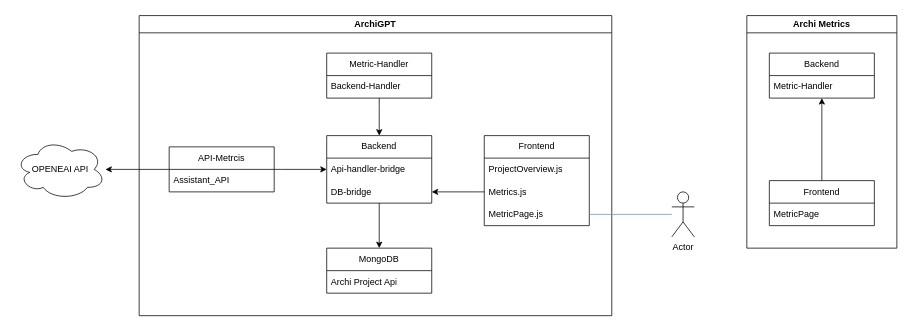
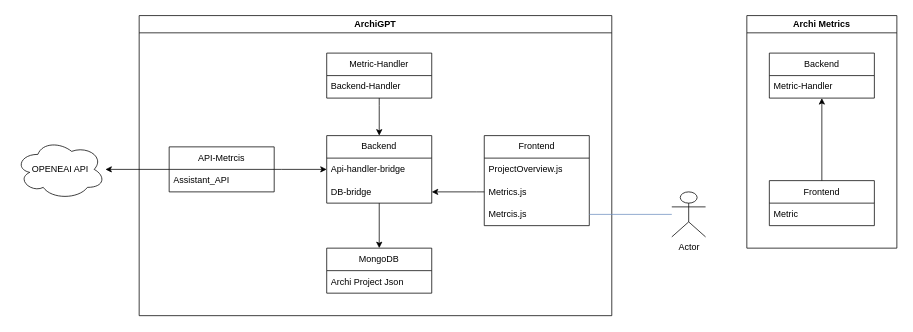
  <mxCell id="0" />
  <mxCell id="1" parent="0" />
  <mxCell id="2" value="ArchiGPT" style="swimlane;whiteSpace=wrap;html=1;" parent="1" vertex="1"><mxGeometry x="185" y="20" width="630" height="400" as="geometry" /></mxCell>
  <mxCell id="3" value="MongoDB" style="swimlane;fontStyle=0;childLayout=stackLayout;horizontal=1;startSize=30;horizontalStack=0;resizeParent=1;resizeParentMax=0;resizeLast=0;collapsible=1;marginBottom=0;whiteSpace=wrap;html=1;" parent="2" vertex="1"><mxGeometry x="250" y="310" width="140" height="60" as="geometry" /></mxCell>
- <mxCell id="4" value="Archi Project Api" style="text;strokeColor=none;fillColor=none;align=left;verticalAlign=middle;spacingLeft=4;spacingRight=4;overflow=hidden;points=[[0,0.5],[1,0.5]];portConstraint=eastwest;rotatable=0;whiteSpace=wrap;html=1;" parent="3" vertex="1"><mxGeometry y="30" width="140" height="30" as="geometry" /></mxCell>
+ <mxCell id="4" value="Archi Project Json" style="text;strokeColor=none;fillColor=none;align=left;verticalAlign=middle;spacingLeft=4;spacingRight=4;overflow=hidden;points=[[0,0.5],[1,0.5]];portConstraint=eastwest;rotatable=0;whiteSpace=wrap;html=1;" parent="3" vertex="1"><mxGeometry y="30" width="140" height="30" as="geometry" /></mxCell>
  <mxCell id="5" value="Frontend" style="swimlane;fontStyle=0;childLayout=stackLayout;horizontal=1;startSize=30;horizontalStack=0;resizeParent=1;resizeParentMax=0;resizeLast=0;collapsible=1;marginBottom=0;whiteSpace=wrap;html=1;" parent="2" vertex="1"><mxGeometry x="460" y="160" width="140" height="120" as="geometry" /></mxCell>
  <mxCell id="6" value="&lt;div&gt;ProjectOverview.js&lt;/div&gt;" style="text;strokeColor=none;fillColor=none;align=left;verticalAlign=middle;spacingLeft=4;spacingRight=4;overflow=hidden;points=[[0,0.5],[1,0.5]];portConstraint=eastwest;rotatable=0;whiteSpace=wrap;html=1;" parent="5" vertex="1"><mxGeometry y="30" width="140" height="30" as="geometry" /></mxCell>
  <mxCell id="7" value="&lt;div&gt;Metrics.js&lt;/div&gt;" style="text;strokeColor=none;fillColor=none;align=left;verticalAlign=middle;spacingLeft=4;spacingRight=4;overflow=hidden;points=[[0,0.5],[1,0.5]];portConstraint=eastwest;rotatable=0;whiteSpace=wrap;html=1;" parent="5" vertex="1"><mxGeometry y="60" width="140" height="30" as="geometry" /></mxCell>
- <mxCell id="8" value="&lt;div&gt;MetricPage.js&lt;/div&gt;" style="text;strokeColor=none;fillColor=none;align=left;verticalAlign=middle;spacingLeft=4;spacingRight=4;overflow=hidden;points=[[0,0.5],[1,0.5]];portConstraint=eastwest;rotatable=0;whiteSpace=wrap;html=1;" parent="5" vertex="1"><mxGeometry y="90" width="140" height="30" as="geometry" /></mxCell>
+ <mxCell id="8" value="&lt;div&gt;Metrcis.js&lt;/div&gt;" style="text;strokeColor=none;fillColor=none;align=left;verticalAlign=middle;spacingLeft=4;spacingRight=4;overflow=hidden;points=[[0,0.5],[1,0.5]];portConstraint=eastwest;rotatable=0;whiteSpace=wrap;html=1;" parent="5" vertex="1"><mxGeometry y="90" width="140" height="30" as="geometry" /></mxCell>
  <mxCell id="9" value="API-Metrcis" style="swimlane;fontStyle=0;childLayout=stackLayout;horizontal=1;startSize=30;horizontalStack=0;resizeParent=1;resizeParentMax=0;resizeLast=0;collapsible=1;marginBottom=0;whiteSpace=wrap;html=1;" parent="2" vertex="1"><mxGeometry x="40" y="175" width="140" height="60" as="geometry" /></mxCell>
  <mxCell id="10" value="Assistant_API" style="text;strokeColor=none;fillColor=none;align=left;verticalAlign=middle;spacingLeft=4;spacingRight=4;overflow=hidden;points=[[0,0.5],[1,0.5]];portConstraint=eastwest;rotatable=0;whiteSpace=wrap;html=1;" parent="9" vertex="1"><mxGeometry y="30" width="140" height="30" as="geometry" /></mxCell>
  <mxCell id="11" value="Metric-Handler" style="swimlane;fontStyle=0;childLayout=stackLayout;horizontal=1;startSize=30;horizontalStack=0;resizeParent=1;resizeParentMax=0;resizeLast=0;collapsible=1;marginBottom=0;whiteSpace=wrap;html=1;" parent="2" vertex="1"><mxGeometry x="250" y="50" width="140" height="60" as="geometry" /></mxCell>
  <mxCell id="12" value="Backend-Handler" style="text;strokeColor=none;fillColor=none;align=left;verticalAlign=middle;spacingLeft=4;spacingRight=4;overflow=hidden;points=[[0,0.5],[1,0.5]];portConstraint=eastwest;rotatable=0;whiteSpace=wrap;html=1;" parent="11" vertex="1"><mxGeometry y="30" width="140" height="30" as="geometry" /></mxCell>
  <mxCell id="13" style="edgeStyle=orthogonalEdgeStyle;rounded=0;orthogonalLoop=1;jettySize=auto;html=1;entryX=0.5;entryY=0;entryDx=0;entryDy=0;" parent="2" source="14" target="3" edge="1"><mxGeometry relative="1" as="geometry" /></mxCell>
  <mxCell id="14" value="Backend" style="swimlane;fontStyle=0;childLayout=stackLayout;horizontal=1;startSize=30;horizontalStack=0;resizeParent=1;resizeParentMax=0;resizeLast=0;collapsible=1;marginBottom=0;whiteSpace=wrap;html=1;" parent="2" vertex="1"><mxGeometry x="250" y="160" width="140" height="90" as="geometry" /></mxCell>
  <mxCell id="15" value="&lt;div&gt;Api-handler-bridge&lt;/div&gt;" style="text;strokeColor=none;fillColor=none;align=left;verticalAlign=middle;spacingLeft=4;spacingRight=4;overflow=hidden;points=[[0,0.5],[1,0.5]];portConstraint=eastwest;rotatable=0;whiteSpace=wrap;html=1;" parent="14" vertex="1"><mxGeometry y="30" width="140" height="30" as="geometry" /></mxCell>
  <mxCell id="16" value="&lt;div&gt;DB-bridge&lt;/div&gt;" style="text;strokeColor=none;fillColor=none;align=left;verticalAlign=middle;spacingLeft=4;spacingRight=4;overflow=hidden;points=[[0,0.5],[1,0.5]];portConstraint=eastwest;rotatable=0;whiteSpace=wrap;html=1;" parent="14" vertex="1"><mxGeometry y="60" width="140" height="30" as="geometry" /></mxCell>
  <mxCell id="17" style="edgeStyle=orthogonalEdgeStyle;rounded=0;orthogonalLoop=1;jettySize=auto;html=1;" parent="2" source="10" target="15" edge="1"><mxGeometry relative="1" as="geometry"><Array as="points"><mxPoint x="190" y="205" /><mxPoint x="190" y="205" /></Array></mxGeometry></mxCell>
  <mxCell id="18" style="edgeStyle=orthogonalEdgeStyle;rounded=0;orthogonalLoop=1;jettySize=auto;html=1;entryX=0.5;entryY=0;entryDx=0;entryDy=0;" parent="2" source="12" target="14" edge="1"><mxGeometry relative="1" as="geometry"><Array as="points"><mxPoint x="320" y="120" /><mxPoint x="320" y="120" /></Array></mxGeometry></mxCell>
  <mxCell id="19" style="edgeStyle=orthogonalEdgeStyle;rounded=0;orthogonalLoop=1;jettySize=auto;html=1;entryX=1;entryY=0.5;entryDx=0;entryDy=0;exitX=0;exitY=0.5;exitDx=0;exitDy=0;" parent="2" source="7" target="16" edge="1"><mxGeometry relative="1" as="geometry"><Array as="points"><mxPoint x="450" y="235" /><mxPoint x="450" y="235" /></Array></mxGeometry></mxCell>
  <mxCell id="20" value="Archi Metrics" style="swimlane;whiteSpace=wrap;html=1;" parent="1" vertex="1"><mxGeometry x="995" y="20" width="200" height="310" as="geometry" /></mxCell>
  <mxCell id="21" value="Backend" style="swimlane;fontStyle=0;childLayout=stackLayout;horizontal=1;startSize=30;horizontalStack=0;resizeParent=1;resizeParentMax=0;resizeLast=0;collapsible=1;marginBottom=0;whiteSpace=wrap;html=1;" parent="20" vertex="1"><mxGeometry x="30" y="50" width="140" height="60" as="geometry" /></mxCell>
  <mxCell id="22" value="Metric-Handler" style="text;strokeColor=none;fillColor=none;align=left;verticalAlign=middle;spacingLeft=4;spacingRight=4;overflow=hidden;points=[[0,0.5],[1,0.5]];portConstraint=eastwest;rotatable=0;whiteSpace=wrap;html=1;" parent="21" vertex="1"><mxGeometry y="30" width="140" height="30" as="geometry" /></mxCell>
  <mxCell id="23" value="Frontend" style="swimlane;fontStyle=0;childLayout=stackLayout;horizontal=1;startSize=30;horizontalStack=0;resizeParent=1;resizeParentMax=0;resizeLast=0;collapsible=1;marginBottom=0;whiteSpace=wrap;html=1;" parent="20" vertex="1"><mxGeometry x="30" y="220" width="140" height="60" as="geometry" /></mxCell>
- <mxCell id="24" value="MetricPage" style="text;strokeColor=none;fillColor=none;align=left;verticalAlign=middle;spacingLeft=4;spacingRight=4;overflow=hidden;points=[[0,0.5],[1,0.5]];portConstraint=eastwest;rotatable=0;whiteSpace=wrap;html=1;" parent="23" vertex="1"><mxGeometry y="30" width="140" height="30" as="geometry" /></mxCell>
+ <mxCell id="24" value="Metric" style="text;strokeColor=none;fillColor=none;align=left;verticalAlign=middle;spacingLeft=4;spacingRight=4;overflow=hidden;points=[[0,0.5],[1,0.5]];portConstraint=eastwest;rotatable=0;whiteSpace=wrap;html=1;" parent="23" vertex="1"><mxGeometry y="30" width="140" height="30" as="geometry" /></mxCell>
  <mxCell id="25" style="edgeStyle=orthogonalEdgeStyle;rounded=0;orthogonalLoop=1;jettySize=auto;html=1;entryX=0.5;entryY=1;entryDx=0;entryDy=0;entryPerimeter=0;" parent="20" source="23" target="22" edge="1"><mxGeometry relative="1" as="geometry" /></mxCell>
  <mxCell id="26" value="OPENEAI API" style="ellipse;shape=cloud;whiteSpace=wrap;html=1;" parent="1" vertex="1"><mxGeometry x="20" y="185" width="120" height="80" as="geometry" /></mxCell>
  <mxCell id="27" style="edgeStyle=orthogonalEdgeStyle;rounded=0;orthogonalLoop=1;jettySize=auto;html=1;" parent="1" source="9" target="26" edge="1"><mxGeometry relative="1" as="geometry" /></mxCell>
  <mxCell id="28" style="edgeStyle=orthogonalEdgeStyle;rounded=0;orthogonalLoop=1;jettySize=auto;html=1;entryX=1;entryY=0.5;entryDx=0;entryDy=0;fillColor=#dae8fc;strokeColor=#6c8ebf;endArrow=none;" parent="1" source="29" target="8" edge="1"><mxGeometry relative="1" as="geometry" /></mxCell>
- <mxCell id="29" value="Actor" style="shape=umlActor;verticalLabelPosition=bottom;verticalAlign=top;html=1;outlineConnect=0;" parent="1" vertex="1"><mxGeometry x="895" y="255" width="30" height="60" as="geometry" /></mxCell>
+ <mxCell id="29" value="Actor" style="shape=umlActor;verticalLabelPosition=bottom;verticalAlign=top;html=1;outlineConnect=0;" parent="1" vertex="1"><mxGeometry x="895" y="255" width="45" height="60" as="geometry" /></mxCell>
